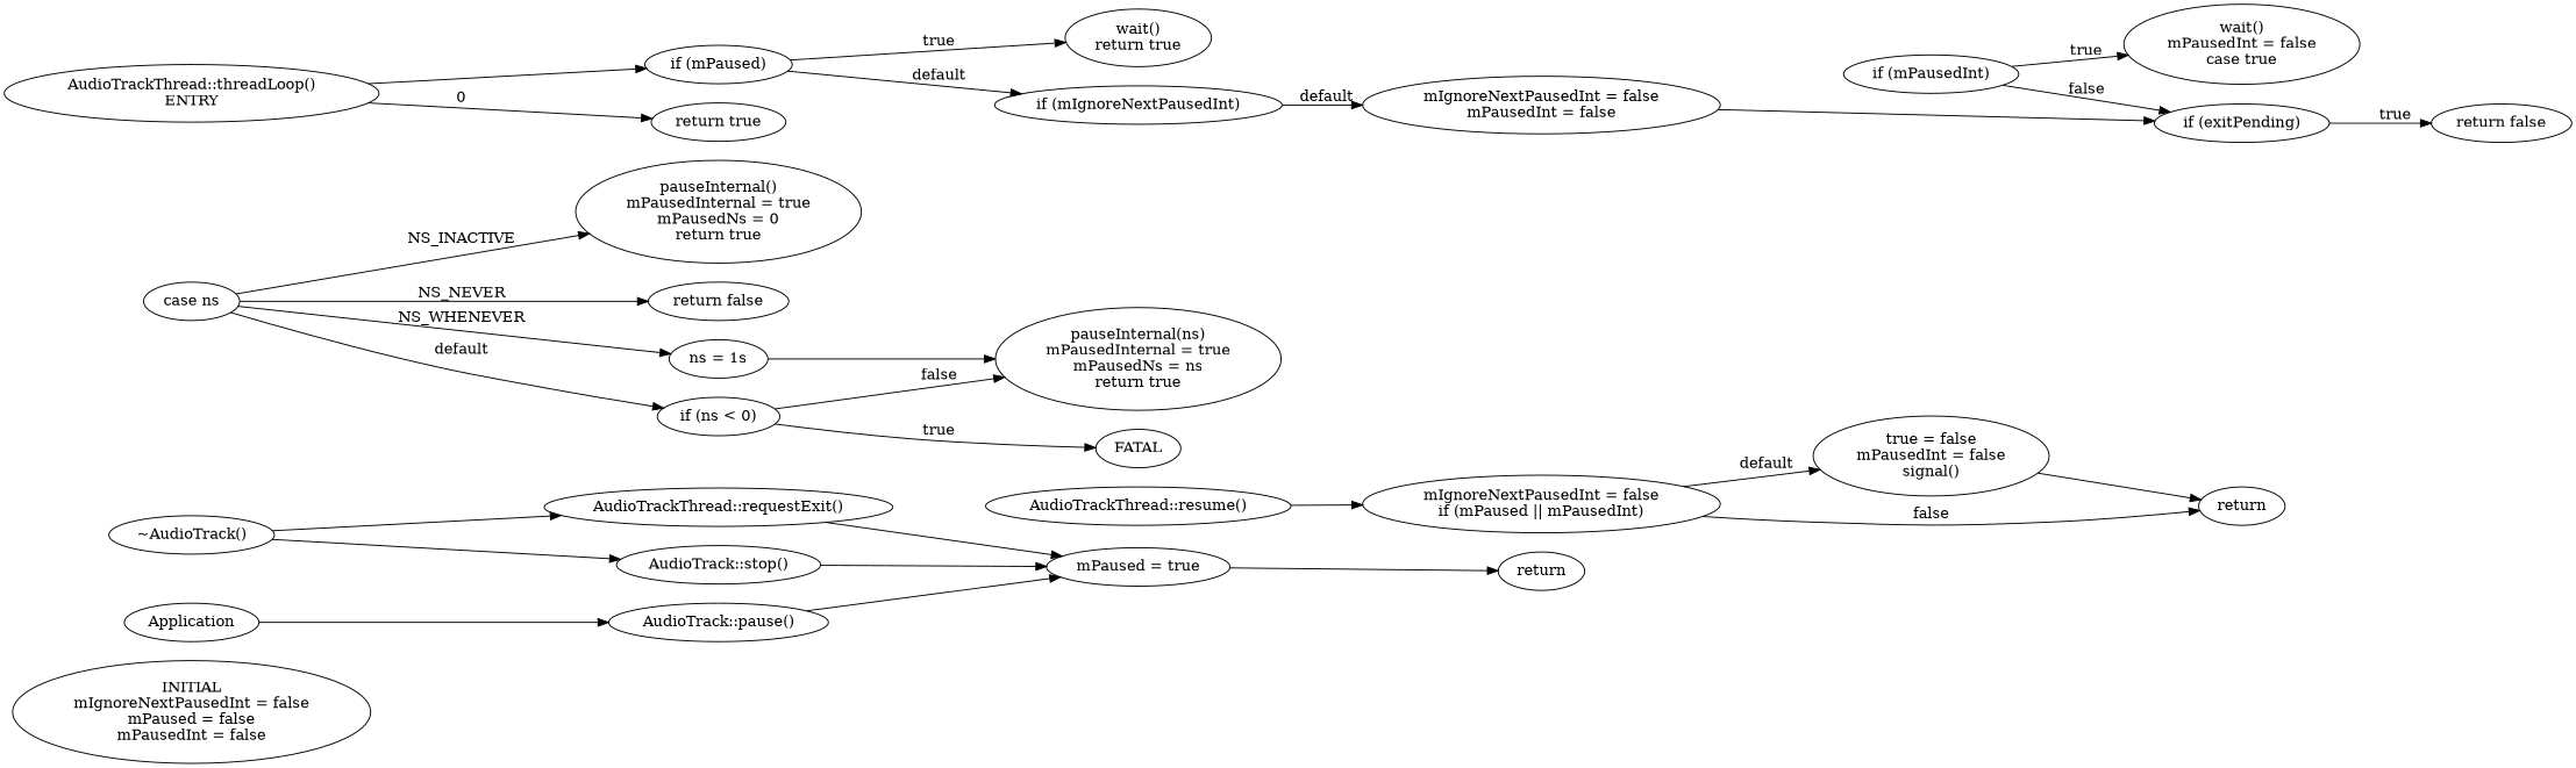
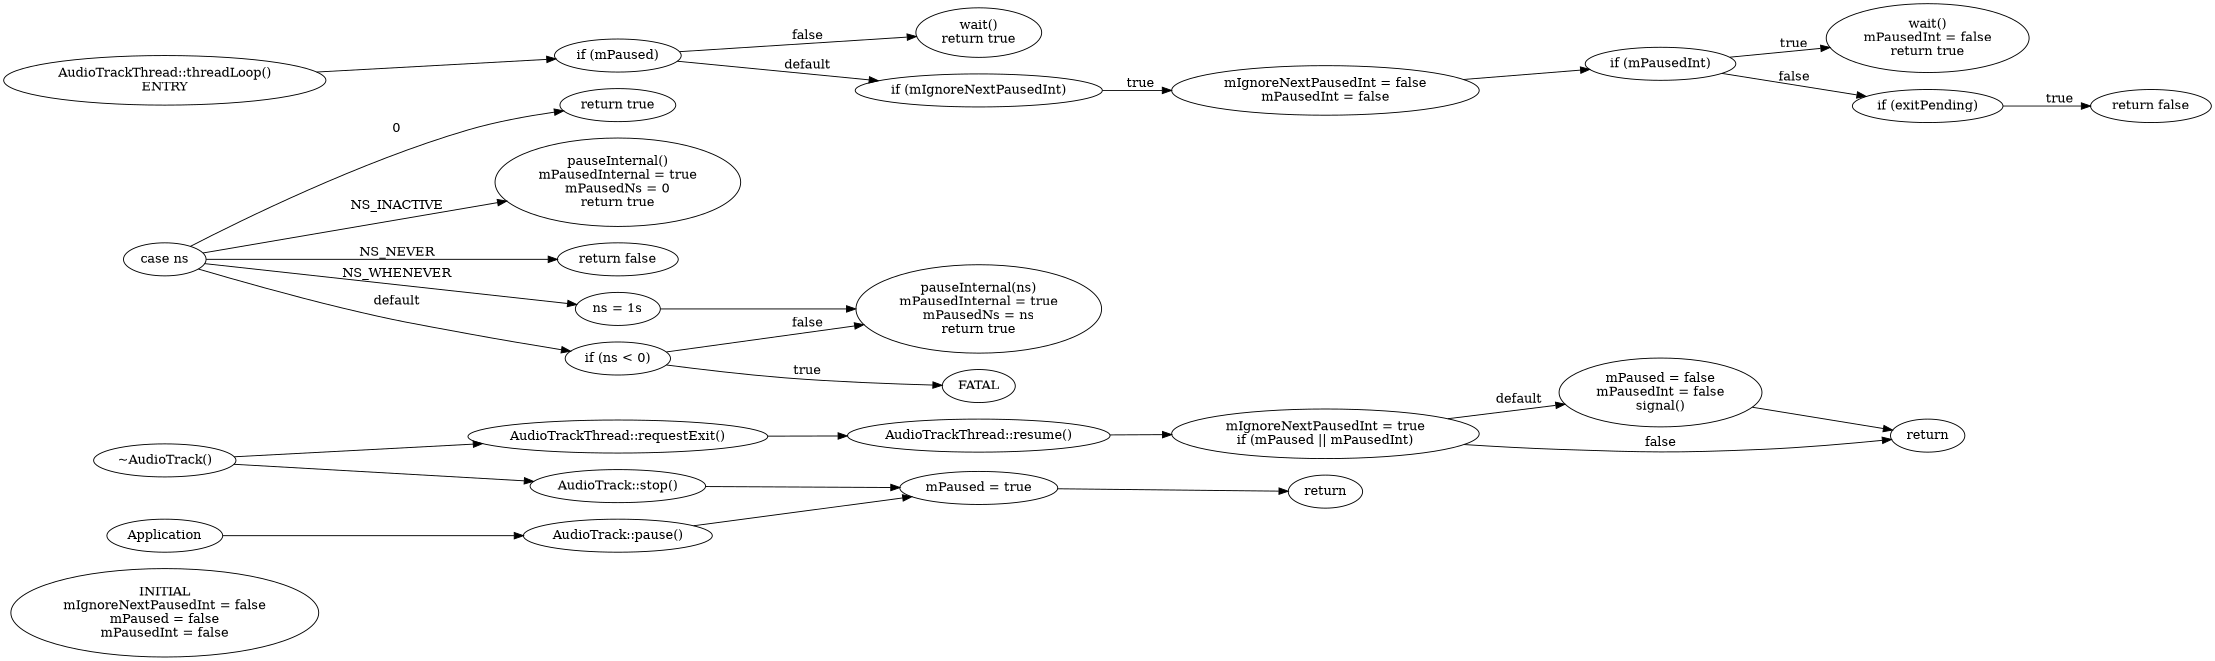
  digraph {
    rankdir=LR
    n1 [label="INITIAL\nmIgnoreNextPausedInt = false\nmPaused = false\nmPausedInt = false"]
-   n2 [label="mIgnoreNextPausedInt = false\nif (mPaused || mPausedInt)"]
-   n3 [label="true = false\nmPausedInt = false\nsignal()"]
+   n2 [label="mIgnoreNextPausedInt = true\nif (mPaused || mPausedInt)"]
+   n3 [label="mPaused = false\nmPausedInt = false\nsignal()"]
    n4 [label=return]
    n5 [label="AudioTrack::stop()"]
    n6 [label="mPaused = true"]
    n7 [label="AudioTrack::pause()"]
    Application
    return
    n10 [label="AudioTrackThread::resume()"]
    n11 [label="~AudioTrack()"]
    n12 [label="AudioTrackThread::requestExit()"]
    n13 [label="AudioTrackThread::threadLoop()\nENTRY"]
    n14 [label="if (mPaused)"]
    n15 [label="wait()\nreturn true"]
    n16 [label="if (mIgnoreNextPausedInt)"]
    n17 [label="mIgnoreNextPausedInt = false\nmPausedInt = false"]
    n18 [label="if (mPausedInt)"]
-   n19 [label="wait()\nmPausedInt = false\ncase true"]
+   n19 [label="wait()\nmPausedInt = false\nreturn true"]
    n20 [label="if (exitPending)"]
    n21 [label="return false"]
    n22 [label="case ns"]
    n23 [label="return true"]
    n24 [label="pauseInternal()\nmPausedInternal = true\nmPausedNs = 0\nreturn true"]
    n25 [label="return false"]
    n26 [label="ns = 1s"]
    n27 [label="if (ns < 0)"]
    n28 [label="pauseInternal(ns)\nmPausedInternal = true\nmPausedNs = ns\nreturn true"]
    n29 [label=FATAL]
    n2 -> n3 [label=default]
    n2 -> n4 [label=false]
    n3 -> n4
    n5 -> n6
    n6 -> return
    n7 -> n6
    Application -> n7
    n10 -> n2
    n11 -> n5
    n11 -> n12
-   n12 -> n6
+   n12 -> n10
    n13 -> n14
-   n14 -> n15 [label=true]
+   n14 -> n15 [label=false]
    n14 -> n16 [label=default]
-   n16 -> n17 [label=default]
-   n17 -> n20
+   n16 -> n17 [label=true]
+   n17 -> n18
    n18 -> n19 [label=true]
    n18 -> n20 [label=false]
    n20 -> n21 [label=true]
-   n13 -> n23 [label=0]
+   n22 -> n23 [label=0]
    n22 -> n24 [label=NS_INACTIVE]
    n22 -> n25 [label=NS_NEVER]
    n22 -> n26 [label=NS_WHENEVER]
    n22 -> n27 [label=default]
    n26 -> n28
    n27 -> n28 [label=false]
    n27 -> n29 [label=true]
  }
